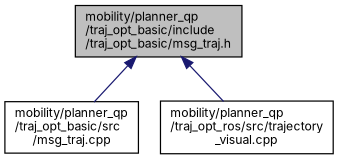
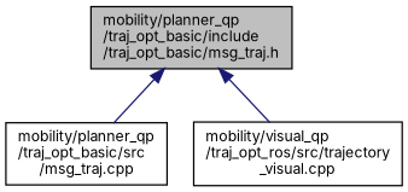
  digraph {
    fontname=Inter
    node [color=black fillcolor=white fontname=Inter fontsize=10 shape=record style=filled]
    edge [color=midnightblue dir=back fontname=Inter fontsize=10 labelfontname=Helvetica labelfontsize=10 style=solid]
    n1 [fillcolor=grey75 fontcolor=black height=0.2 label="mobility/planner_qp\l/traj_opt_basic/include\l/traj_opt_basic/msg_traj.h" width=0.4]
    n2 [height=0.2 label="mobility/planner_qp\l/traj_opt_basic/src\l/msg_traj.cpp" width=0.4]
-   n3 [height=0.2 label="mobility/planner_qp\l/traj_opt_ros/src/trajectory\l_visual.cpp" width=0.4]
+   n3 [height=0.2 label="mobility/visual_qp\l/traj_opt_ros/src/trajectory\l_visual.cpp" width=0.4]
    n1 -> n2
    n1 -> n3
  }
